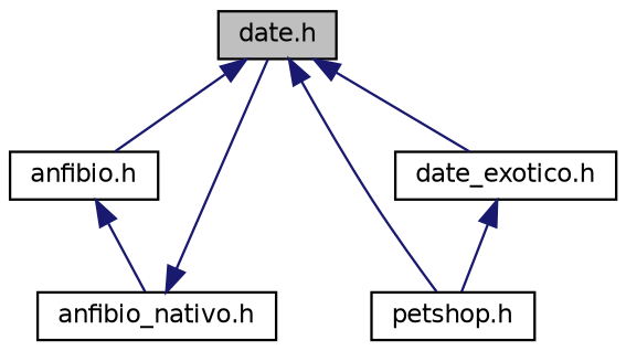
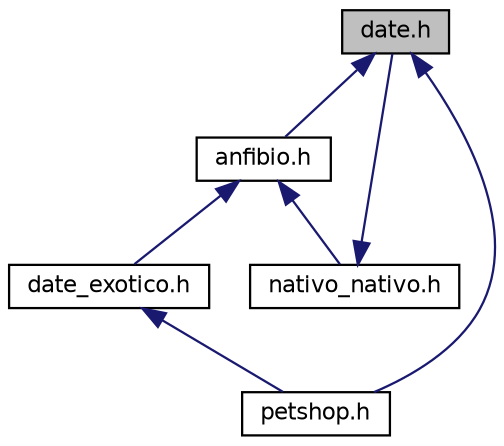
  digraph {
    node [color=black fillcolor=white fontname=Helvetica fontsize=10 shape=record style=filled]
    edge [color=midnightblue dir=back fontname=Helvetica fontsize=10 labelfontname=Helvetica labelfontsize=10 style=solid]
    n1 [fillcolor=grey75 fontcolor=black height=0.2 label="date.h" width=0.4]
    n2 [height=0.2 label="anfibio.h" width=0.4]
    n3 [height=0.2 label="petshop.h" width=0.4]
    n4 [height=0.2 label="date_exotico.h" width=0.4]
-   n5 [height=0.2 label="anfibio_nativo.h" width=0.4]
+   n5 [height=0.2 label="nativo_nativo.h" width=0.4]
    n1 -> n2
    n1 -> n3
-   n1 -> n4
+   n2 -> n4
    n2 -> n5
    n4 -> n3
    n5 -> n1
  }
